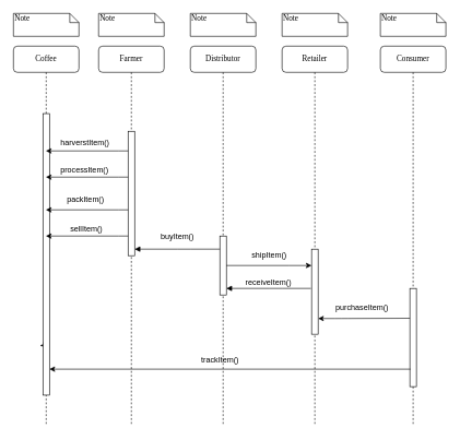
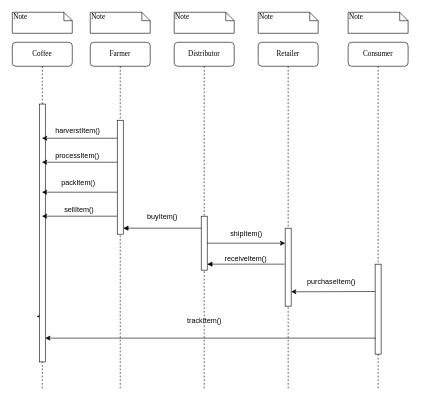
  <mxCell id="0" />
  <mxCell id="1" parent="0" />
  <mxCell id="2" value="Distributor" style="shape=umlLifeline;perimeter=lifelinePerimeter;whiteSpace=wrap;html=1;container=1;collapsible=0;recursiveResize=0;outlineConnect=0;rounded=1;shadow=0;comic=0;labelBackgroundColor=none;strokeColor=#000000;strokeWidth=1;fillColor=#FFFFFF;fontFamily=Verdana;fontSize=12;fontColor=#000000;align=center;" parent="1" vertex="1"><mxGeometry x="290" y="70" width="100" height="580" as="geometry" /></mxCell>
  <mxCell id="3" value="" style="html=1;points=[];perimeter=orthogonalPerimeter;rounded=0;shadow=0;comic=0;labelBackgroundColor=none;strokeColor=#000000;strokeWidth=1;fillColor=#FFFFFF;fontFamily=Verdana;fontSize=12;fontColor=#000000;align=center;" parent="2" vertex="1"><mxGeometry x="45" y="290" width="10" height="90" as="geometry" /></mxCell>
  <mxCell id="4" value="Retailer" style="shape=umlLifeline;perimeter=lifelinePerimeter;whiteSpace=wrap;html=1;container=1;collapsible=0;recursiveResize=0;outlineConnect=0;rounded=1;shadow=0;comic=0;labelBackgroundColor=none;strokeColor=#000000;strokeWidth=1;fillColor=#FFFFFF;fontFamily=Verdana;fontSize=12;fontColor=#000000;align=center;" parent="1" vertex="1"><mxGeometry x="430" y="70" width="100" height="580" as="geometry" /></mxCell>
  <mxCell id="5" value="" style="html=1;points=[];perimeter=orthogonalPerimeter;rounded=0;shadow=0;comic=0;labelBackgroundColor=none;strokeColor=#000000;strokeWidth=1;fillColor=#FFFFFF;fontFamily=Verdana;fontSize=12;fontColor=#000000;align=center;" parent="4" vertex="1"><mxGeometry x="45" y="310" width="10" height="130" as="geometry" /></mxCell>
  <mxCell id="6" value="Consumer" style="shape=umlLifeline;perimeter=lifelinePerimeter;whiteSpace=wrap;html=1;container=1;collapsible=0;recursiveResize=0;outlineConnect=0;rounded=1;shadow=0;comic=0;labelBackgroundColor=none;strokeColor=#000000;strokeWidth=1;fillColor=#FFFFFF;fontFamily=Verdana;fontSize=12;fontColor=#000000;align=center;" parent="1" vertex="1"><mxGeometry x="580" y="70" width="100" height="580" as="geometry" /></mxCell>
  <mxCell id="7" value="" style="html=1;points=[];perimeter=orthogonalPerimeter;rounded=0;shadow=0;comic=0;labelBackgroundColor=none;strokeColor=#000000;strokeWidth=1;fillColor=#FFFFFF;fontFamily=Verdana;fontSize=12;fontColor=#000000;align=center;" parent="6" vertex="1"><mxGeometry x="45" y="370" width="10" height="150" as="geometry" /></mxCell>
  <mxCell id="8" value="Farmer" style="shape=umlLifeline;perimeter=lifelinePerimeter;whiteSpace=wrap;html=1;container=1;collapsible=0;recursiveResize=0;outlineConnect=0;rounded=1;shadow=0;comic=0;labelBackgroundColor=none;strokeColor=#000000;strokeWidth=1;fillColor=#FFFFFF;fontFamily=Verdana;fontSize=12;fontColor=#000000;align=center;" parent="1" vertex="1"><mxGeometry x="150" y="70" width="100" height="580" as="geometry" /></mxCell>
  <mxCell id="9" value="" style="html=1;points=[];perimeter=orthogonalPerimeter;rounded=0;shadow=0;comic=0;labelBackgroundColor=none;strokeColor=#000000;strokeWidth=1;fillColor=#FFFFFF;fontFamily=Verdana;fontSize=12;fontColor=#000000;align=center;" parent="8" vertex="1"><mxGeometry x="45" y="130" width="10" height="190" as="geometry" /></mxCell>
  <mxCell id="10" value="Note" style="shape=note;whiteSpace=wrap;html=1;size=14;verticalAlign=top;align=left;spacingTop=-6;rounded=0;shadow=0;comic=0;labelBackgroundColor=none;strokeColor=#000000;strokeWidth=1;fillColor=#FFFFFF;fontFamily=Verdana;fontSize=12;fontColor=#000000;" parent="1" vertex="1"><mxGeometry x="150" y="20" width="100" height="35" as="geometry" /></mxCell>
  <mxCell id="11" value="Note" style="shape=note;whiteSpace=wrap;html=1;size=14;verticalAlign=top;align=left;spacingTop=-6;rounded=0;shadow=0;comic=0;labelBackgroundColor=none;strokeColor=#000000;strokeWidth=1;fillColor=#FFFFFF;fontFamily=Verdana;fontSize=12;fontColor=#000000;" parent="1" vertex="1"><mxGeometry x="290" y="20" width="100" height="35" as="geometry" /></mxCell>
  <mxCell id="12" value="Note" style="shape=note;whiteSpace=wrap;html=1;size=14;verticalAlign=top;align=left;spacingTop=-6;rounded=0;shadow=0;comic=0;labelBackgroundColor=none;strokeColor=#000000;strokeWidth=1;fillColor=#FFFFFF;fontFamily=Verdana;fontSize=12;fontColor=#000000;" parent="1" vertex="1"><mxGeometry x="430" y="20" width="100" height="35" as="geometry" /></mxCell>
  <mxCell id="13" value="Note" style="shape=note;whiteSpace=wrap;html=1;size=14;verticalAlign=top;align=left;spacingTop=-6;rounded=0;shadow=0;comic=0;labelBackgroundColor=none;strokeColor=#000000;strokeWidth=1;fillColor=#FFFFFF;fontFamily=Verdana;fontSize=12;fontColor=#000000;" parent="1" vertex="1"><mxGeometry x="580" y="20" width="100" height="35" as="geometry" /></mxCell>
  <mxCell id="14" value="Coffee&lt;br&gt;" style="shape=umlLifeline;perimeter=lifelinePerimeter;whiteSpace=wrap;html=1;container=1;collapsible=0;recursiveResize=0;outlineConnect=0;rounded=1;shadow=0;comic=0;labelBackgroundColor=none;strokeColor=#000000;strokeWidth=1;fillColor=#FFFFFF;fontFamily=Verdana;fontSize=12;fontColor=#000000;align=center;" parent="1" vertex="1"><mxGeometry x="20" y="70" width="100" height="580" as="geometry" /></mxCell>
  <mxCell id="15" value="Note" style="shape=note;whiteSpace=wrap;html=1;size=14;verticalAlign=top;align=left;spacingTop=-6;rounded=0;shadow=0;comic=0;labelBackgroundColor=none;strokeColor=#000000;strokeWidth=1;fillColor=#FFFFFF;fontFamily=Verdana;fontSize=12;fontColor=#000000;" parent="1" vertex="1"><mxGeometry x="20" y="20" width="100" height="35" as="geometry" /></mxCell>
  <mxCell id="16" value="harverstItem()" style="text;html=1;resizable=0;points=[];autosize=1;align=left;verticalAlign=top;spacingTop=-4;" parent="1" vertex="1"><mxGeometry x="90" y="207" width="90" height="20" as="geometry" /></mxCell>
  <mxCell id="17" value="&lt;font face=&quot;Helvetica&quot;&gt;buyItem()&lt;/font&gt;" style="html=1;verticalAlign=bottom;endArrow=block;labelBackgroundColor=none;fontFamily=Verdana;fontSize=12;edgeStyle=elbowEdgeStyle;elbow=vertical;" parent="1" source="3" target="9" edge="1"><mxGeometry y="-10" relative="1" as="geometry"><mxPoint x="270" y="180" as="sourcePoint" /><mxPoint x="310" y="255" as="targetPoint" /><Array as="points"><mxPoint x="280" y="380" /></Array><mxPoint as="offset" /></mxGeometry></mxCell>
  <mxCell id="18" value="" style="endArrow=classic;html=1;exitX=0;exitY=0.304;exitDx=0;exitDy=0;exitPerimeter=0;" parent="1" source="7" target="5" edge="1"><mxGeometry width="50" height="50" relative="1" as="geometry"><mxPoint x="120" y="720" as="sourcePoint" /><mxPoint x="170" y="670" as="targetPoint" /><Array as="points"><mxPoint x="520" y="486" /></Array></mxGeometry></mxCell>
  <mxCell id="19" value="purchaseItem()" style="text;html=1;resizable=0;points=[];autosize=1;align=left;verticalAlign=top;spacingTop=-4;" parent="1" vertex="1"><mxGeometry x="510" y="460" width="100" height="20" as="geometry" /></mxCell>
  <mxCell id="20" value="" style="endArrow=classic;html=1;exitX=0.1;exitY=0.822;exitDx=0;exitDy=0;exitPerimeter=0;" parent="1" source="22" edge="1"><mxGeometry width="50" height="50" relative="1" as="geometry"><mxPoint x="790" y="510" as="sourcePoint" /><mxPoint x="70" y="530" as="targetPoint" /><Array as="points" /></mxGeometry></mxCell>
- <mxCell id="21" value="trackItem()" style="text;html=1;resizable=0;points=[];autosize=1;align=left;verticalAlign=top;spacingTop=-4;" parent="1" vertex="1"><mxGeometry x="305" y="540" width="70" height="20" as="geometry" /></mxCell>
+ <mxCell id="21" value="trackItem()" style="text;html=1;resizable=0;points=[];autosize=1;align=left;verticalAlign=top;spacingTop=-4;" parent="1" vertex="1"><mxGeometry x="310" y="525" width="70" height="20" as="geometry" /></mxCell>
  <mxCell id="22" value="" style="html=1;points=[];perimeter=orthogonalPerimeter;rounded=0;shadow=0;comic=0;labelBackgroundColor=none;strokeColor=#000000;strokeWidth=1;fillColor=#FFFFFF;fontFamily=Verdana;fontSize=12;fontColor=#000000;align=center;" parent="1" vertex="1"><mxGeometry x="65" y="173" width="10" height="430" as="geometry" /></mxCell>
  <mxCell id="23" value="" style="endArrow=classic;html=1;exitX=0.1;exitY=0.822;exitDx=0;exitDy=0;exitPerimeter=0;" parent="1" source="7" target="22" edge="1"><mxGeometry width="50" height="50" relative="1" as="geometry"><mxPoint x="776" y="537" as="sourcePoint" /><mxPoint x="70" y="530" as="targetPoint" /><Array as="points" /></mxGeometry></mxCell>
  <mxCell id="24" value="" style="edgeStyle=orthogonalEdgeStyle;rounded=0;orthogonalLoop=1;jettySize=auto;html=1;" edge="1" parent="1" source="9" target="14"><mxGeometry relative="1" as="geometry"><Array as="points"><mxPoint x="180" y="270" /><mxPoint x="180" y="270" /></Array></mxGeometry></mxCell>
  <mxCell id="25" value="packItem()" style="text;html=1;resizable=0;points=[];autosize=1;align=left;verticalAlign=top;spacingTop=-4;" vertex="1" parent="1"><mxGeometry x="100" y="294.5" width="70" height="20" as="geometry" /></mxCell>
  <mxCell id="26" value="" style="edgeStyle=orthogonalEdgeStyle;rounded=0;orthogonalLoop=1;jettySize=auto;html=1;" edge="1" parent="1" source="9" target="14"><mxGeometry relative="1" as="geometry"><Array as="points"><mxPoint x="180" y="360" /><mxPoint x="180" y="360" /></Array></mxGeometry></mxCell>
  <mxCell id="27" value="" style="edgeStyle=orthogonalEdgeStyle;rounded=0;orthogonalLoop=1;jettySize=auto;html=1;" edge="1" parent="1" source="9" target="14"><mxGeometry relative="1" as="geometry"><Array as="points"><mxPoint x="180" y="320" /><mxPoint x="180" y="320" /></Array></mxGeometry></mxCell>
  <mxCell id="28" value="" style="edgeStyle=orthogonalEdgeStyle;rounded=0;orthogonalLoop=1;jettySize=auto;html=1;" edge="1" parent="1" source="9" target="14"><mxGeometry relative="1" as="geometry"><Array as="points"><mxPoint x="180" y="230" /><mxPoint x="180" y="230" /></Array></mxGeometry></mxCell>
  <mxCell id="29" value="processItem()" style="text;html=1;resizable=0;points=[];autosize=1;align=left;verticalAlign=top;spacingTop=-4;" vertex="1" parent="1"><mxGeometry x="90" y="248.5" width="90" height="20" as="geometry" /></mxCell>
  <mxCell id="30" value="sellItem()" style="text;html=1;resizable=0;points=[];autosize=1;align=left;verticalAlign=top;spacingTop=-4;" vertex="1" parent="1"><mxGeometry x="105" y="340" width="60" height="20" as="geometry" /></mxCell>
  <mxCell id="31" value="&lt;font style=&quot;font-size: 12px&quot;&gt;shipItem()&lt;/font&gt;" style="edgeStyle=orthogonalEdgeStyle;rounded=0;orthogonalLoop=1;jettySize=auto;html=1;startArrow=classic;startFill=1;endArrow=none;endFill=0;" edge="1" parent="1" source="5" target="3"><mxGeometry y="-15" relative="1" as="geometry"><Array as="points"><mxPoint x="440" y="405" /><mxPoint x="440" y="405" /></Array><mxPoint as="offset" /></mxGeometry></mxCell>
  <mxCell id="32" value="&lt;font face=&quot;Helvetica&quot;&gt;receiveItem()&lt;/font&gt;" style="html=1;verticalAlign=bottom;endArrow=block;labelBackgroundColor=none;fontFamily=Verdana;fontSize=12;edgeStyle=elbowEdgeStyle;elbow=horizontal;" edge="1" parent="1"><mxGeometry relative="1" as="geometry"><mxPoint x="474" y="440" as="sourcePoint" /><Array as="points"><mxPoint x="420" y="409" /></Array><mxPoint x="345" y="440" as="targetPoint" /></mxGeometry></mxCell>
